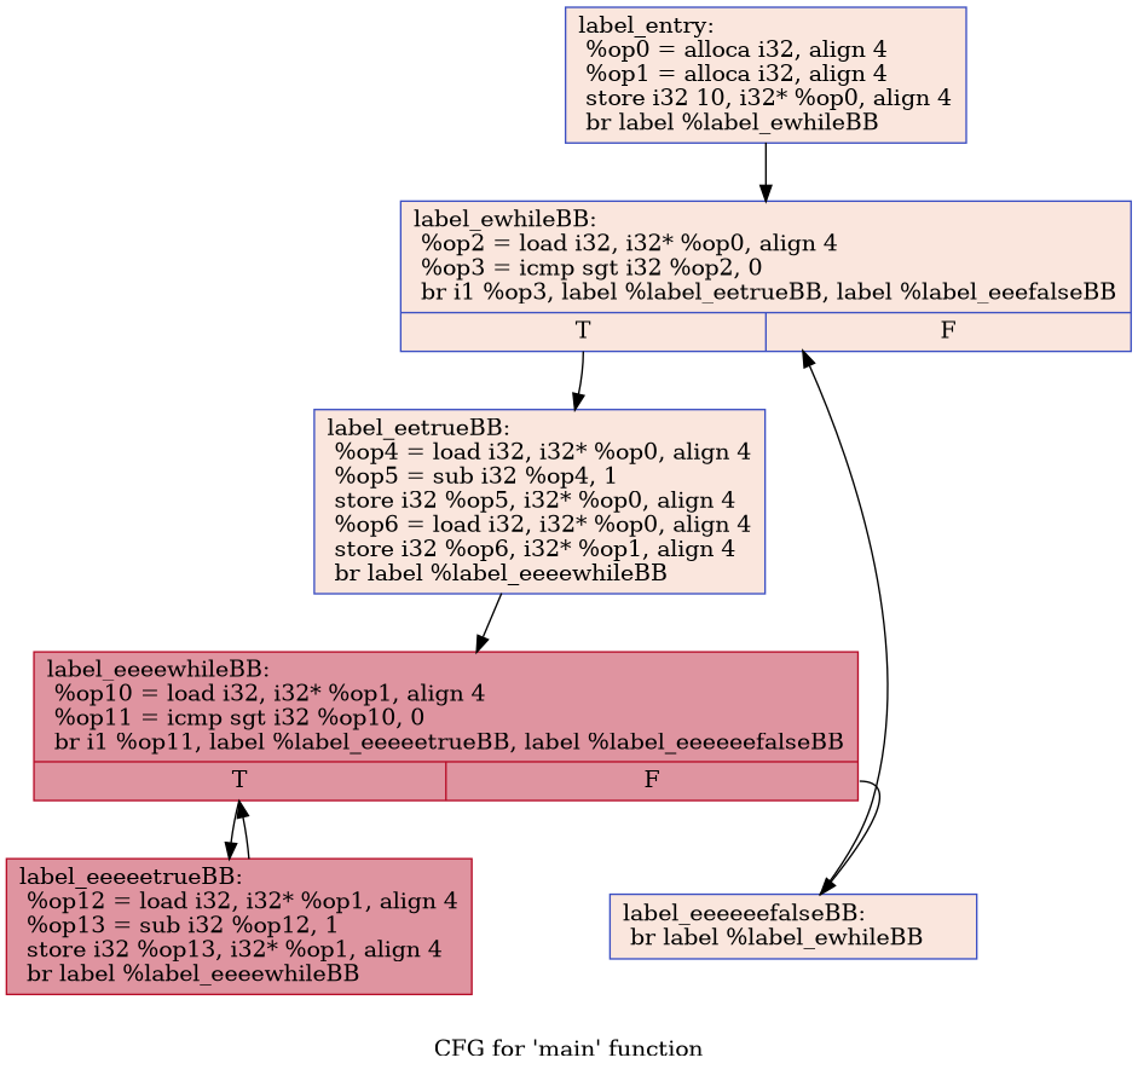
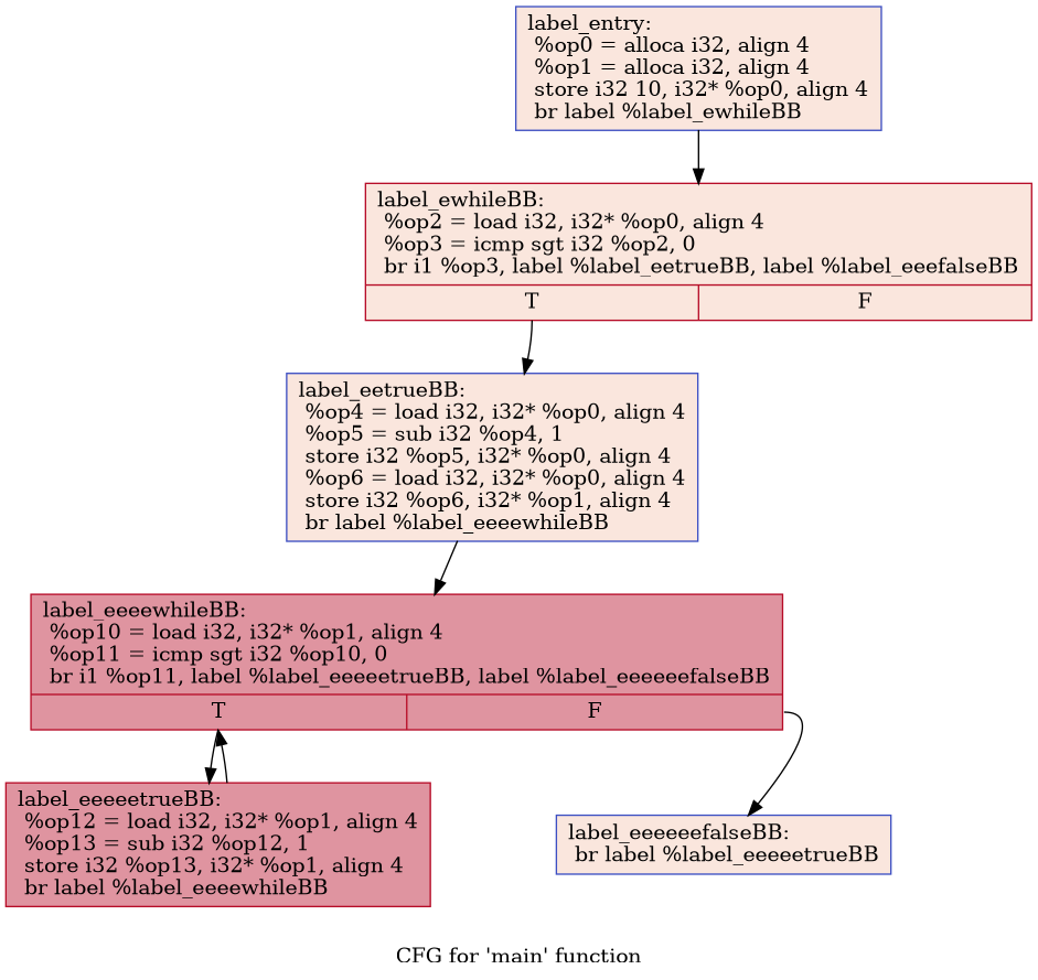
  digraph {
    fontname="DejaVu Serif"
    label="CFG for 'main' function"
    node [color="#3d50c3ff" fillcolor="#f3c7b170" fontname="DejaVu Serif" shape=record style=filled]
    edge [fontname="DejaVu Serif"]
    n1 [label="{label_entry:\l  %op0 = alloca i32, align 4\l  %op1 = alloca i32, align 4\l  store i32 10, i32* %op0, align 4\l  br label %label_ewhileBB\l}"]
-   n2 [label="{label_ewhileBB:                                   \l  %op2 = load i32, i32* %op0, align 4\l  %op3 = icmp sgt i32 %op2, 0\l  br i1 %op3, label %label_eetrueBB, label %label_eeefalseBB\l|{<s0>T|<s1>F}}"]
+   n2 [color="#b70d28ff" label="{label_ewhileBB:                                   \l  %op2 = load i32, i32* %op0, align 4\l  %op3 = icmp sgt i32 %op2, 0\l  br i1 %op3, label %label_eetrueBB, label %label_eeefalseBB\l|{<s0>T|<s1>F}}"]
    n3 [label="{label_eetrueBB:                                   \l  %op4 = load i32, i32* %op0, align 4\l  %op5 = sub i32 %op4, 1\l  store i32 %op5, i32* %op0, align 4\l  %op6 = load i32, i32* %op0, align 4\l  store i32 %op6, i32* %op1, align 4\l  br label %label_eeeewhileBB\l}"]
    n4 [color="#b70d28ff" fillcolor="#b70d2870" label="{label_eeeewhileBB:                                \l  %op10 = load i32, i32* %op1, align 4\l  %op11 = icmp sgt i32 %op10, 0\l  br i1 %op11, label %label_eeeeetrueBB, label %label_eeeeeefalseBB\l|{<s0>T|<s1>F}}"]
    n5 [color="#b70d28ff" fillcolor="#b70d2870" label="{label_eeeeetrueBB:                                \l  %op12 = load i32, i32* %op1, align 4\l  %op13 = sub i32 %op12, 1\l  store i32 %op13, i32* %op1, align 4\l  br label %label_eeeewhileBB\l}"]
-   n6 [label="{label_eeeeeefalseBB:                              \l  br label %label_ewhileBB\l}"]
+   n6 [label="{label_eeeeeefalseBB:                              \l  br label %label_eeeeetrueBB\l}"]
    n1 -> n2
    n2 -> n3 [tailport=s0]
    n3 -> n4
    n4 -> n5 [tailport=s0]
    n4 -> n6 [tailport=s1]
    n5 -> n4
-   n6 -> n2
  }
